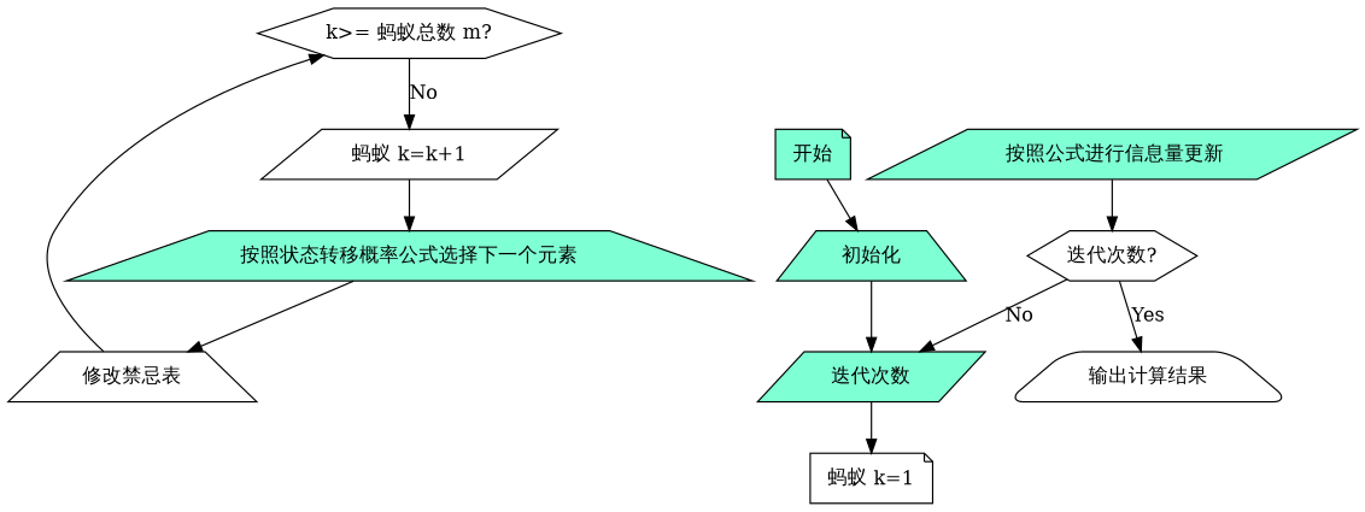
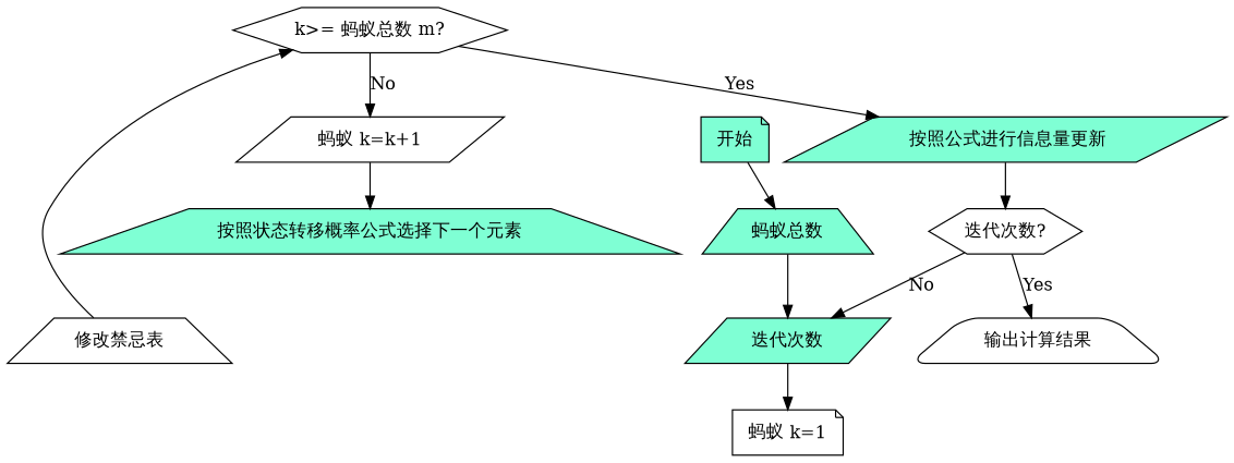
  digraph {
    node [fillcolor=white shape=trapezium style=filled]
    n1 [fillcolor=aquamarine label=" 开始 " shape=note style="rounded,filled"]
-   n2 [fillcolor=aquamarine label=" 初始化 "]
+   n2 [fillcolor=aquamarine label="蚂蚁总数"]
    n3 [fillcolor=aquamarine label=" 迭代次数 " shape=parallelogram]
    n4 [label=" 蚂蚁\ k=1 " shape=note]
    n5 [label=" 蚂蚁\ k=k+1 " shape=parallelogram]
    n6 [fillcolor=aquamarine label=" 按照状态转移概率公式选择下一个元素 "]
    n7 [label=" 修改禁忌表 "]
    n8 [label=" k\>= 蚂蚁总数 m? " shape=hexagon]
    n9 [fillcolor=aquamarine label=" 按照公式进行信息量更新" shape=parallelogram]
    n10 [label="迭代次数?" shape=hexagon]
    n11 [label=" 输出计算结果 " style="rounded,filled"]
    n1 -> n2
    n2 -> n3
    n3 -> n4
    n5 -> n6
-   n6 -> n7
    n7 -> n8
    n8 -> n5 [label=No]
+   n8 -> n9 [label=Yes]
    n9 -> n10
    n10 -> n3 [label=No]
    n10 -> n11 [label=Yes]
  }
